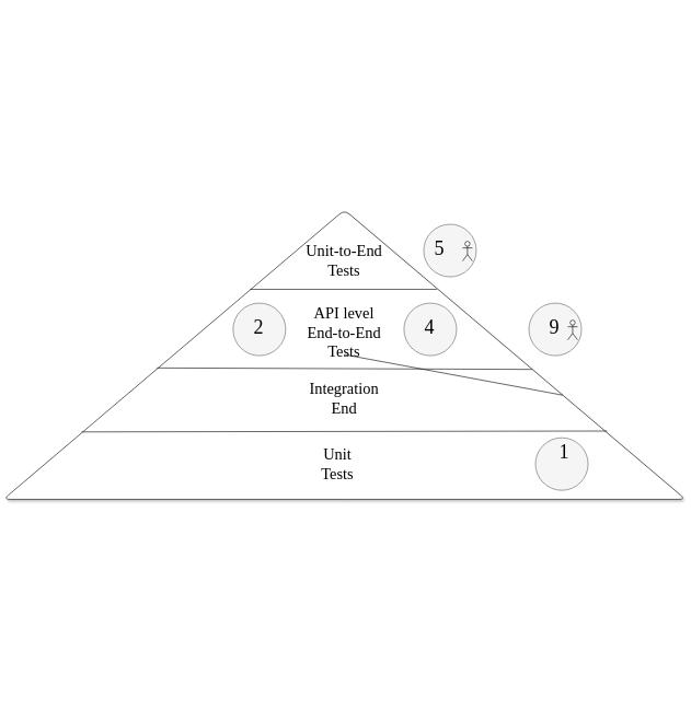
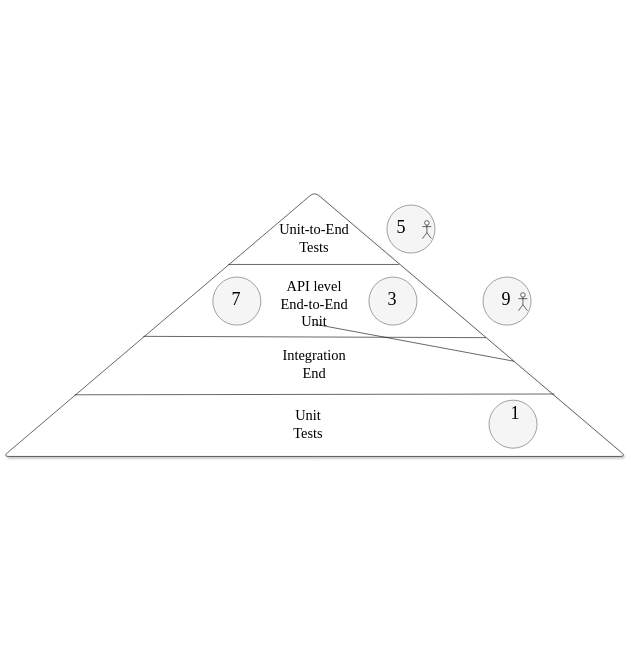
  <mxCell id="0" />
  <mxCell id="1" parent="0" />
  <mxCell id="2" value="" style="triangle;whiteSpace=wrap;html=1;rotation=-90;shadow=1;sketch=0;rounded=1;" parent="1" vertex="1"><mxGeometry x="20.07" y="20.7" width="440.62" height="1037.5" as="geometry" /></mxCell>
  <mxCell id="3" value="" style="endArrow=none;html=1;exitX=0.233;exitY=0.115;exitDx=0;exitDy=0;exitPerimeter=0;entryX=0.236;entryY=0.885;entryDx=0;entryDy=0;entryPerimeter=0;" parent="1" source="2" edge="1" target="2"><mxGeometry width="50" height="50" relative="1" as="geometry"><mxPoint x="-309" y="641" as="sourcePoint" /><mxPoint x="621" y="641" as="targetPoint" /></mxGeometry></mxCell>
  <mxCell id="4" value="" style="endArrow=none;html=1;entryX=0.449;entryY=0.775;entryDx=0;entryDy=0;exitX=0.454;exitY=0.225;exitDx=0;exitDy=0;exitPerimeter=0;entryPerimeter=0;" parent="1" edge="1" target="2" source="2"><mxGeometry width="50" height="50" relative="1" as="geometry"><mxPoint x="87" y="521" as="sourcePoint" /><mxPoint x="397.193" y="521.08" as="targetPoint" /></mxGeometry></mxCell>
  <mxCell id="5" value="&lt;div style=&quot;font-size: 24px&quot;&gt;&lt;font style=&quot;font-size: 24px&quot; face=&quot;Tahoma&quot;&gt;Unit-to-End&lt;/font&gt;&lt;/div&gt;&lt;div style=&quot;font-size: 24px&quot;&gt;&lt;font style=&quot;font-size: 24px&quot; face=&quot;Tahoma&quot;&gt; Tests&lt;/font&gt;&lt;/div&gt;" style="text;html=1;strokeColor=none;fillColor=none;align=center;verticalAlign=middle;whiteSpace=wrap;rounded=0;" parent="1" vertex="1"><mxGeometry x="170.38" y="361" width="140" height="70" as="geometry" /></mxCell>
  <mxCell id="6" value="&lt;div style=&quot;font-size: 24px&quot;&gt;&lt;font style=&quot;font-size: 24px&quot; face=&quot;Tahoma&quot;&gt;Integration&lt;/font&gt;&lt;/div&gt;&lt;div style=&quot;font-size: 24px&quot;&gt;&lt;font style=&quot;font-size: 24px&quot; face=&quot;Tahoma&quot;&gt; End&lt;/font&gt;&lt;/div&gt;" style="text;html=1;strokeColor=none;fillColor=none;align=center;verticalAlign=middle;whiteSpace=wrap;rounded=0;" parent="1" vertex="1"><mxGeometry x="170.38" y="571" width="140" height="70" as="geometry" /></mxCell>
  <mxCell id="7" value="&lt;div style=&quot;font-size: 24px&quot;&gt;&lt;font style=&quot;font-size: 24px&quot; face=&quot;Tahoma&quot;&gt;Unit &lt;br&gt;&lt;/font&gt;&lt;/div&gt;&lt;div style=&quot;font-size: 24px&quot;&gt;&lt;font style=&quot;font-size: 24px&quot; face=&quot;Tahoma&quot;&gt;Tests&lt;/font&gt;&lt;/div&gt;" style="text;html=1;strokeColor=none;fillColor=none;align=center;verticalAlign=middle;whiteSpace=wrap;rounded=0;" parent="1" vertex="1"><mxGeometry x="160.38" y="671" width="140" height="70" as="geometry" /></mxCell>
  <mxCell id="8" value="" style="group" parent="1" vertex="1" connectable="0"><mxGeometry x="531" y="666" width="80" height="80" as="geometry" /></mxCell>
  <mxCell id="9" value="" style="ellipse;whiteSpace=wrap;html=1;aspect=fixed;fillColor=#f5f5f5;strokeColor=#666666;fontColor=#333333;" parent="8" vertex="1"><mxGeometry width="80" height="80" as="geometry" /></mxCell>
  <mxCell id="10" value="&lt;font style=&quot;font-size: 30px&quot; face=&quot;Tahoma&quot;&gt;1&lt;/font&gt;" style="text;html=1;strokeColor=none;fillColor=none;align=center;verticalAlign=middle;whiteSpace=wrap;rounded=0;" parent="8" vertex="1"><mxGeometry x="24" y="11" width="40" height="20" as="geometry" /></mxCell>
  <mxCell id="11" value="" style="group" parent="1" vertex="1" connectable="0"><mxGeometry x="521" y="461" width="80" height="80" as="geometry" /></mxCell>
  <mxCell id="12" value="" style="ellipse;whiteSpace=wrap;html=1;aspect=fixed;fillColor=#f5f5f5;strokeColor=#666666;fontColor=#333333;" parent="11" vertex="1"><mxGeometry width="80" height="80" as="geometry" /></mxCell>
  <mxCell id="13" value="&lt;font style=&quot;font-size: 30px&quot; face=&quot;Tahoma&quot;&gt;9&lt;/font&gt;" style="text;html=1;strokeColor=none;fillColor=none;align=center;verticalAlign=middle;whiteSpace=wrap;rounded=0;" parent="11" vertex="1"><mxGeometry x="19" y="26" width="40" height="20" as="geometry" /></mxCell>
  <mxCell id="14" value="" style="shape=umlActor;verticalLabelPosition=bottom;verticalAlign=top;html=1;outlineConnect=0;" vertex="1" parent="11"><mxGeometry x="59" y="26" width="15" height="30" as="geometry" /></mxCell>
- <mxCell id="15" value="&lt;div style=&quot;font-size: 24px&quot;&gt;&lt;font style=&quot;font-size: 24px&quot; face=&quot;Tahoma&quot;&gt;API level &lt;br&gt;&lt;/font&gt;&lt;/div&gt;&lt;div style=&quot;font-size: 24px&quot;&gt;&lt;font style=&quot;font-size: 24px&quot; face=&quot;Tahoma&quot;&gt;End-to-End&lt;/font&gt;&lt;/div&gt;&lt;div style=&quot;font-size: 24px&quot;&gt;&lt;font style=&quot;font-size: 24px&quot; face=&quot;Tahoma&quot;&gt; Tests&lt;/font&gt;&lt;/div&gt;" style="text;html=1;strokeColor=none;fillColor=none;align=center;verticalAlign=middle;whiteSpace=wrap;rounded=0;" vertex="1" parent="1"><mxGeometry x="110.38" y="461" width="260" height="90" as="geometry" /></mxCell>
+ <mxCell id="15" value="&lt;div style=&quot;font-size: 24px&quot;&gt;&lt;font style=&quot;font-size: 24px&quot; face=&quot;Tahoma&quot;&gt;API level &lt;br&gt;&lt;/font&gt;&lt;/div&gt;&lt;div style=&quot;font-size: 24px&quot;&gt;&lt;font style=&quot;font-size: 24px&quot; face=&quot;Tahoma&quot;&gt;End-to-End&lt;/font&gt;&lt;/div&gt;&lt;div style=&quot;font-size: 24px&quot;&gt;&lt;font style=&quot;font-size: 24px&quot; face=&quot;Tahoma&quot;&gt; Unit&lt;/font&gt;&lt;/div&gt;" style="text;html=1;strokeColor=none;fillColor=none;align=center;verticalAlign=middle;whiteSpace=wrap;rounded=0;" vertex="1" parent="1"><mxGeometry x="110.38" y="461" width="260" height="90" as="geometry" /></mxCell>
  <mxCell id="16" value="" style="endArrow=none;html=1;entryX=0.36;entryY=0.82;entryDx=0;entryDy=0;entryPerimeter=0;" edge="1" parent="1" source="2"><mxGeometry width="50" height="50" relative="1" as="geometry"><mxPoint x="-91.62" y="602.899" as="sourcePoint" /><mxPoint x="572.38" y="601.137" as="targetPoint" /></mxGeometry></mxCell>
  <mxCell id="17" value="" style="endArrow=none;html=1;" edge="1" parent="1"><mxGeometry width="50" height="50" relative="1" as="geometry"><mxPoint x="97" y="440" as="sourcePoint" /><mxPoint x="381" y="440" as="targetPoint" /></mxGeometry></mxCell>
  <mxCell id="18" value="" style="group" vertex="1" connectable="0" parent="1"><mxGeometry x="361" y="341" width="80" height="80" as="geometry" /></mxCell>
  <mxCell id="19" value="" style="ellipse;whiteSpace=wrap;html=1;aspect=fixed;fillColor=#f5f5f5;strokeColor=#666666;fontColor=#333333;" vertex="1" parent="18"><mxGeometry width="80" height="80" as="geometry" /></mxCell>
  <mxCell id="20" value="&lt;font style=&quot;font-size: 30px&quot; face=&quot;Tahoma&quot;&gt;5&lt;/font&gt;" style="text;html=1;strokeColor=none;fillColor=none;align=center;verticalAlign=middle;whiteSpace=wrap;rounded=0;" vertex="1" parent="18"><mxGeometry x="4" y="26" width="40" height="20" as="geometry" /></mxCell>
  <mxCell id="21" value="" style="shape=umlActor;verticalLabelPosition=bottom;verticalAlign=top;html=1;outlineConnect=0;" vertex="1" parent="18"><mxGeometry x="59" y="26" width="15" height="30" as="geometry" /></mxCell>
  <mxCell id="22" value="" style="group" parent="1" vertex="1" connectable="0"><mxGeometry x="71" y="461" width="80" height="80" as="geometry" /></mxCell>
  <mxCell id="23" value="" style="ellipse;whiteSpace=wrap;html=1;aspect=fixed;fillColor=#f5f5f5;strokeColor=#666666;fontColor=#333333;" parent="22" vertex="1"><mxGeometry width="80" height="80" as="geometry" /></mxCell>
- <mxCell id="24" value="&lt;font style=&quot;font-size: 30px&quot; face=&quot;Tahoma&quot;&gt;2&lt;/font&gt;" style="text;html=1;strokeColor=none;fillColor=none;align=center;verticalAlign=middle;whiteSpace=wrap;rounded=0;" parent="22" vertex="1"><mxGeometry x="19" y="26" width="40" height="20" as="geometry" /></mxCell>
+ <mxCell id="24" value="&lt;font style=&quot;font-size: 30px&quot; face=&quot;Tahoma&quot;&gt;7&lt;/font&gt;" style="text;html=1;strokeColor=none;fillColor=none;align=center;verticalAlign=middle;whiteSpace=wrap;rounded=0;" parent="22" vertex="1"><mxGeometry x="19" y="26" width="40" height="20" as="geometry" /></mxCell>
  <mxCell id="25" value="" style="group" parent="1" vertex="1" connectable="0"><mxGeometry x="331" y="461" width="80" height="80" as="geometry" /></mxCell>
  <mxCell id="26" value="" style="ellipse;whiteSpace=wrap;html=1;aspect=fixed;fillColor=#f5f5f5;strokeColor=#666666;fontColor=#333333;" parent="25" vertex="1"><mxGeometry width="80" height="80" as="geometry" /></mxCell>
- <mxCell id="27" value="&lt;font style=&quot;font-size: 30px&quot; face=&quot;Tahoma&quot;&gt;4&lt;/font&gt;" style="text;html=1;strokeColor=none;fillColor=none;align=center;verticalAlign=middle;whiteSpace=wrap;rounded=0;" parent="25" vertex="1"><mxGeometry x="19" y="26" width="40" height="20" as="geometry" /></mxCell>
+ <mxCell id="27" value="&lt;font style=&quot;font-size: 30px&quot; face=&quot;Tahoma&quot;&gt;3&lt;/font&gt;" style="text;html=1;strokeColor=none;fillColor=none;align=center;verticalAlign=middle;whiteSpace=wrap;rounded=0;" parent="25" vertex="1"><mxGeometry x="19" y="26" width="40" height="20" as="geometry" /></mxCell>
